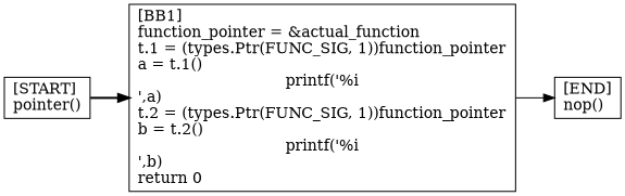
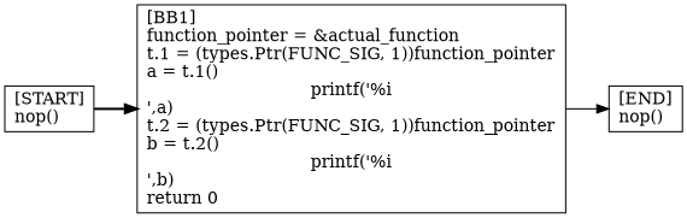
  digraph {
    rankdir=LR
    node [shape=box]
    n1 [label="[END]\lnop()\l"]
-   n2 [label="[START]\lpointer()\l"]
+   n2 [label="[START]\lnop()\l"]
    n3 [label="[BB1]\lfunction_pointer = &actual_function\lt.1 = (types.Ptr(FUNC_SIG, 1))function_pointer\la = t.1()\lprintf('%i\n',a)\lt.2 = (types.Ptr(FUNC_SIG, 1))function_pointer\lb = t.2()\lprintf('%i\n',b)\lreturn 0\l"]
    n2 -> n3 [style=bold]
    n3 -> n1 [style=solid]
  }
